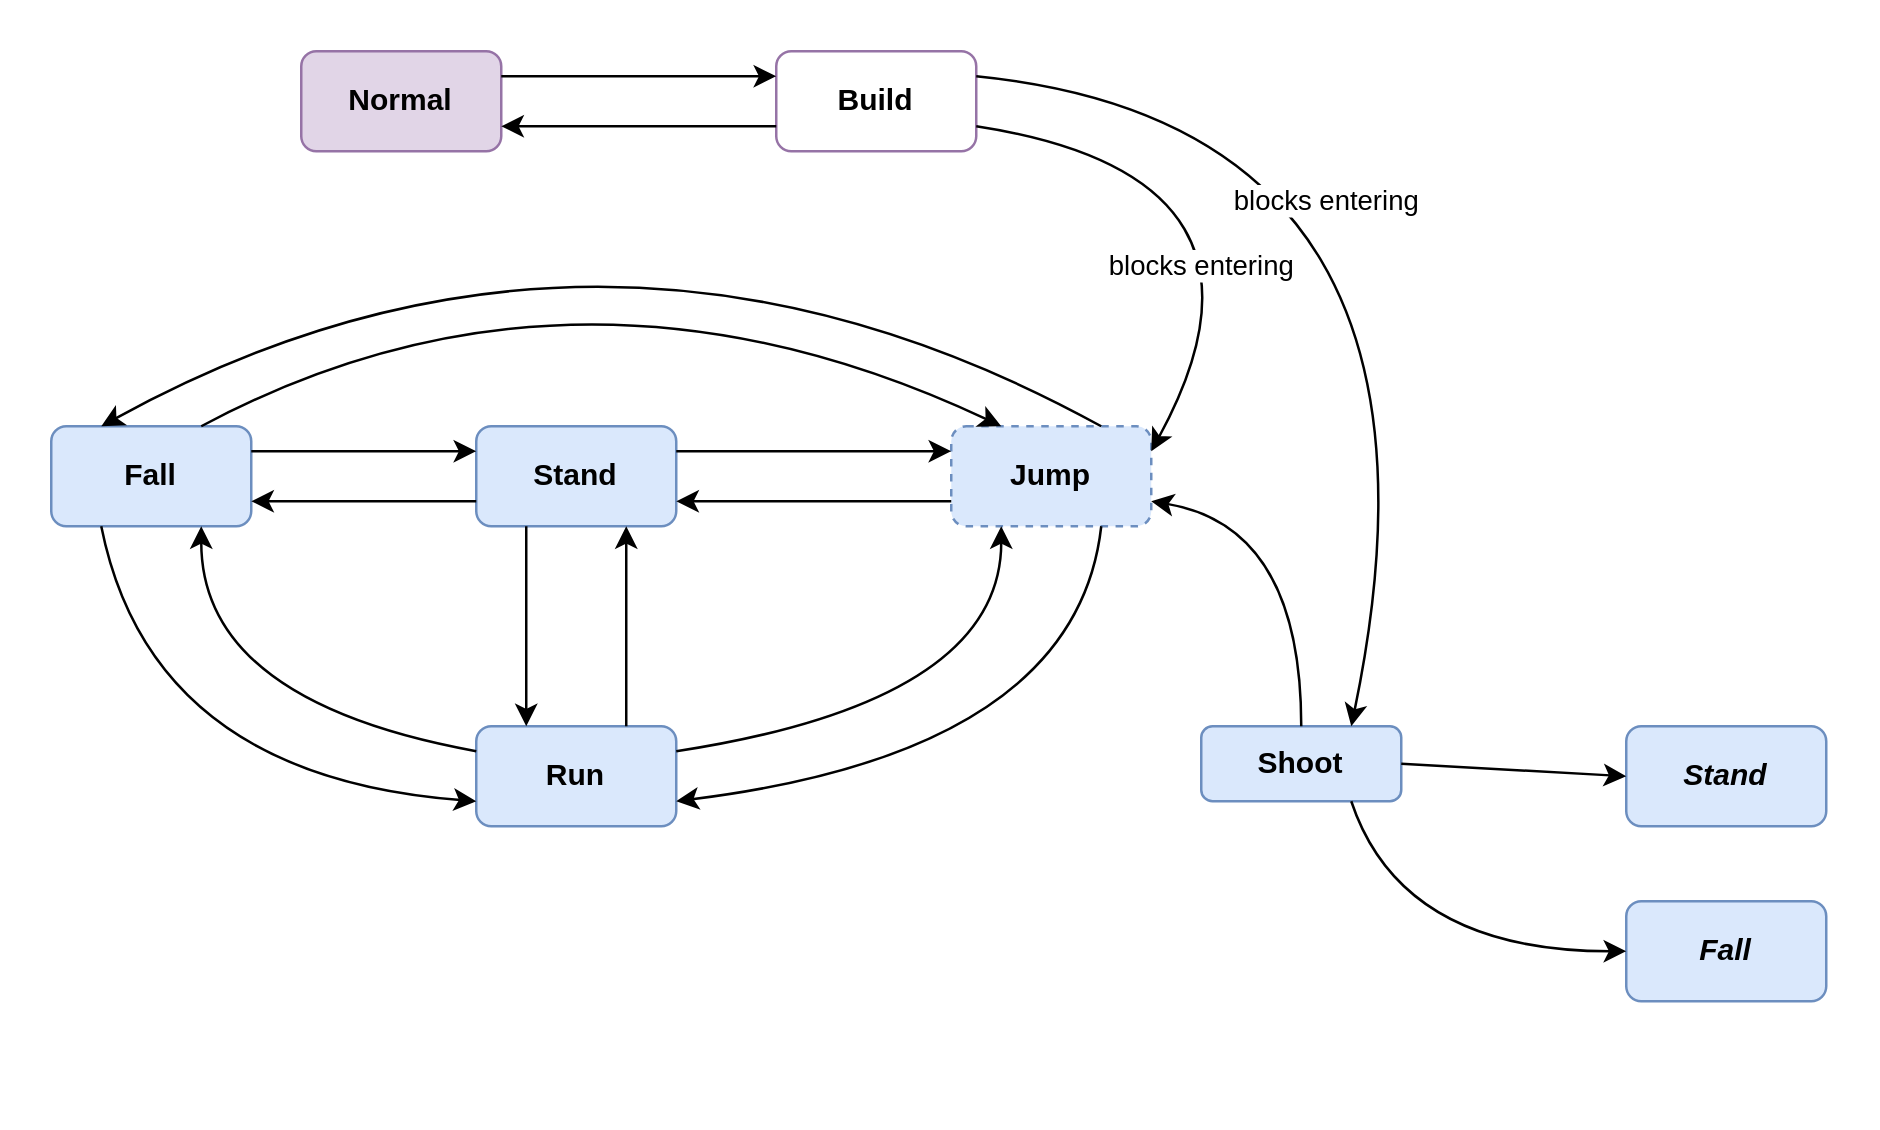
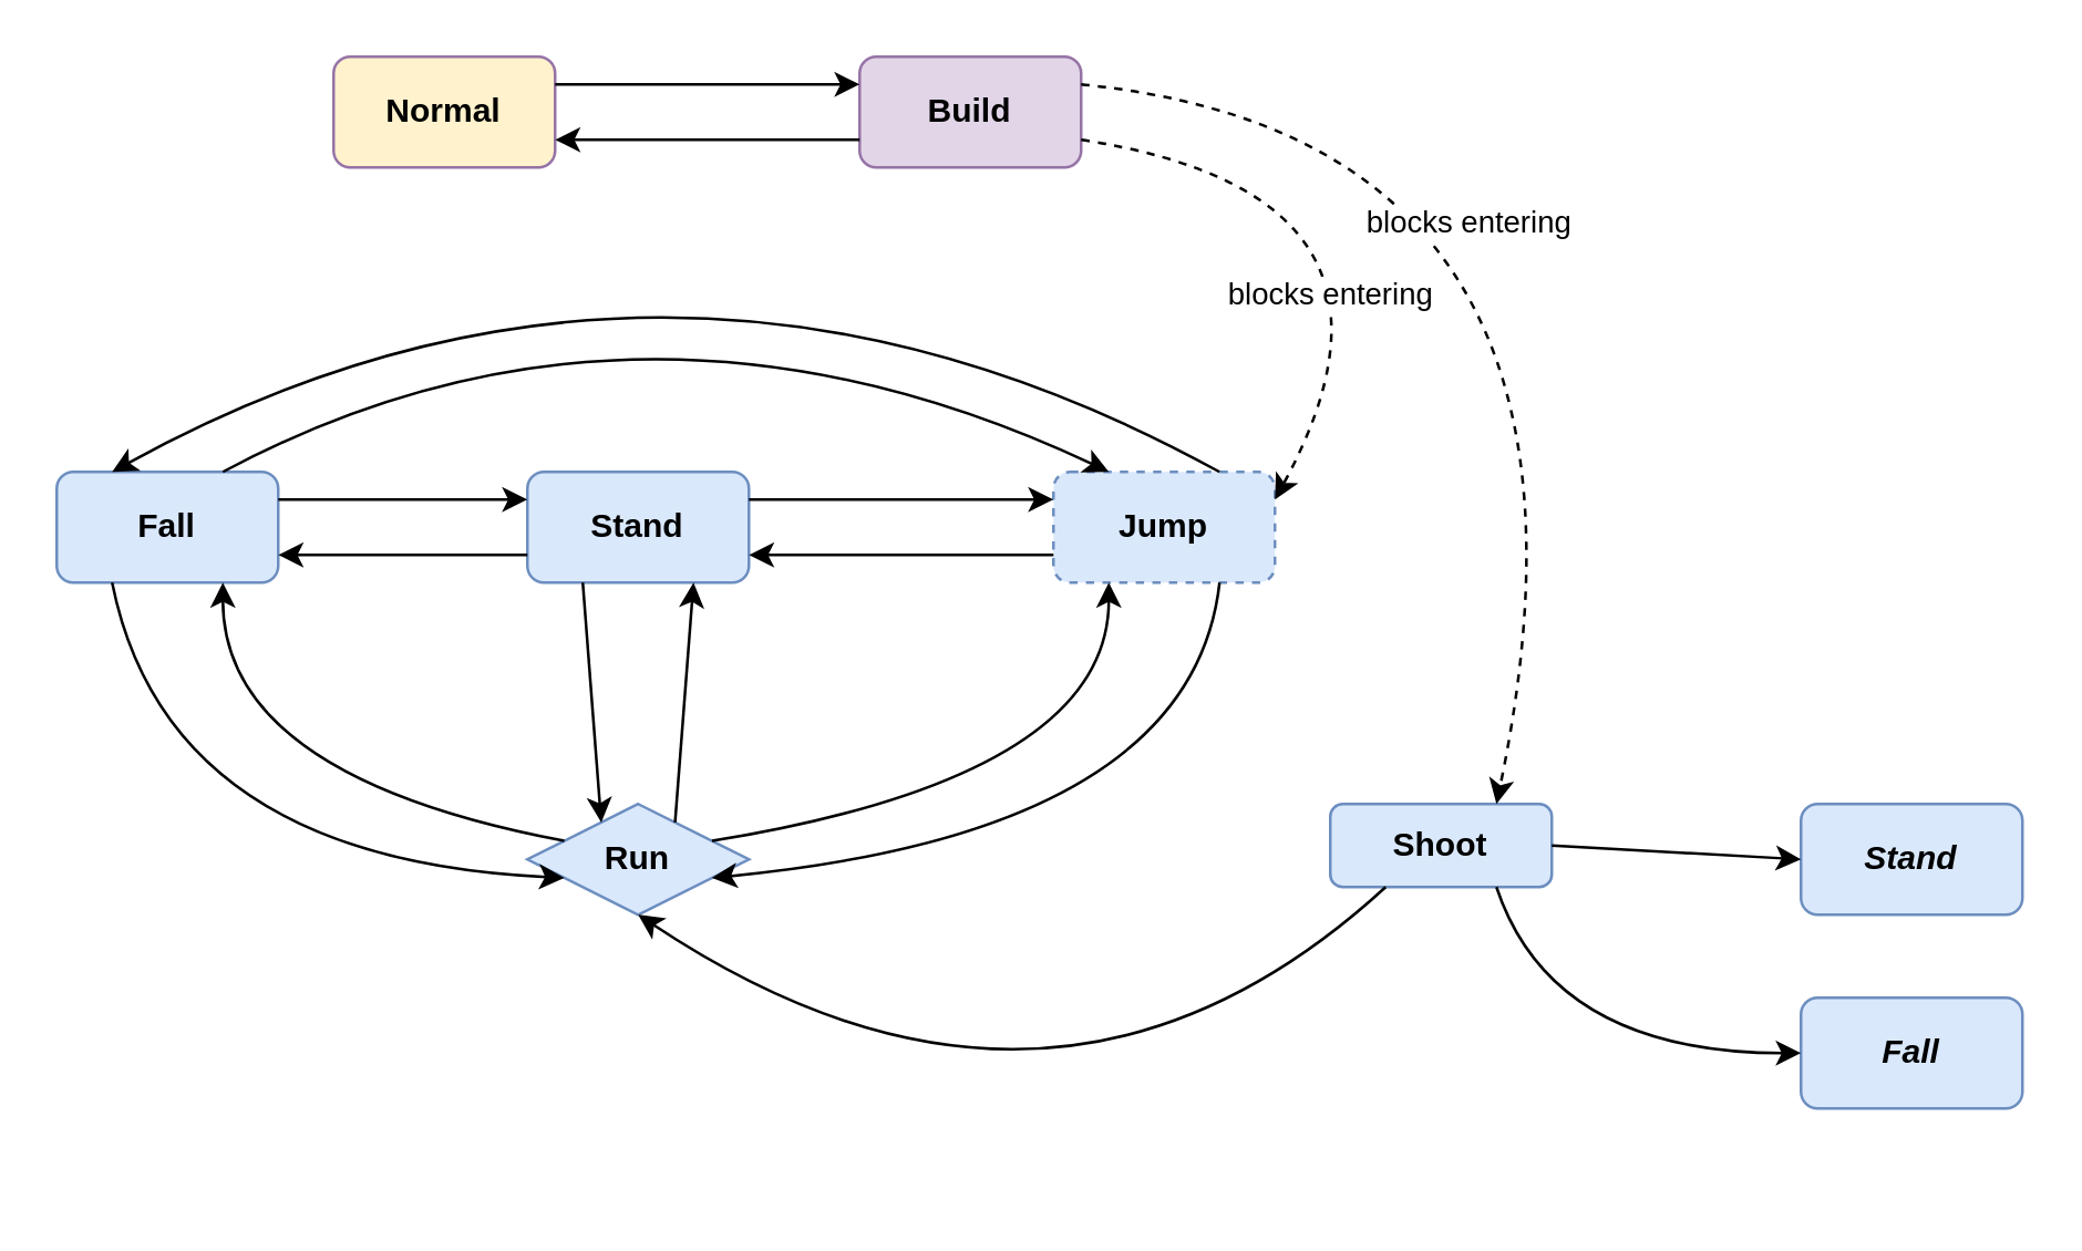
  <mxCell id="0" />
  <mxCell id="1" parent="0" />
  <mxCell id="2" value="&lt;b&gt;Stand&lt;/b&gt;" style="rounded=1;whiteSpace=wrap;html=1;fillColor=#dae8fc;strokeColor=#6c8ebf;" vertex="1" parent="1"><mxGeometry x="190" y="170" width="80" height="40" as="geometry" /></mxCell>
  <mxCell id="3" value="&lt;b&gt;Jump&lt;/b&gt;" style="rounded=1;whiteSpace=wrap;html=1;fillColor=#dae8fc;strokeColor=#6c8ebf;dashed=1;" vertex="1" parent="1"><mxGeometry x="380" y="170" width="80" height="40" as="geometry" /></mxCell>
  <mxCell id="4" value="" style="endArrow=classic;html=1;exitX=1;exitY=0.25;exitDx=0;exitDy=0;entryX=0;entryY=0.25;entryDx=0;entryDy=0;curved=1;" edge="1" parent="1" source="2" target="3"><mxGeometry width="50" height="50" relative="1" as="geometry"><mxPoint x="280" y="-20" as="sourcePoint" /><mxPoint x="330" y="-70" as="targetPoint" /></mxGeometry></mxCell>
- <mxCell id="5" value="&lt;b&gt;Run&lt;/b&gt;" style="rounded=1;whiteSpace=wrap;html=1;fillColor=#dae8fc;strokeColor=#6c8ebf;" vertex="1" parent="1"><mxGeometry x="190" y="290" width="80" height="40" as="geometry" /></mxCell>
+ <mxCell id="5" value="&lt;b&gt;Run&lt;/b&gt;" style="rhombus;whiteSpace=wrap;html=1;fillColor=#dae8fc;strokeColor=#6c8ebf;" vertex="1" parent="1"><mxGeometry x="190" y="290" width="80" height="40" as="geometry" /></mxCell>
  <mxCell id="6" value="&lt;b&gt;Fall&lt;/b&gt;" style="rounded=1;whiteSpace=wrap;html=1;fillColor=#dae8fc;strokeColor=#6c8ebf;" vertex="1" parent="1"><mxGeometry x="20" y="170" width="80" height="40" as="geometry" /></mxCell>
  <mxCell id="7" value="" style="endArrow=classic;html=1;exitX=0.25;exitY=1;exitDx=0;exitDy=0;entryX=0.25;entryY=0;entryDx=0;entryDy=0;curved=1;" edge="1" parent="1" source="2" target="5"><mxGeometry width="50" height="50" relative="1" as="geometry"><mxPoint x="280" y="200" as="sourcePoint" /><mxPoint x="390" y="200" as="targetPoint" /></mxGeometry></mxCell>
  <mxCell id="8" value="" style="endArrow=classic;html=1;exitX=0.75;exitY=1;exitDx=0;exitDy=0;entryX=1;entryY=0.75;entryDx=0;entryDy=0;curved=1;" edge="1" parent="1" source="3" target="5"><mxGeometry width="50" height="50" relative="1" as="geometry"><mxPoint x="280" y="200" as="sourcePoint" /><mxPoint x="390" y="200" as="targetPoint" /><Array as="points"><mxPoint x="430" y="300" /></Array></mxGeometry></mxCell>
  <mxCell id="9" value="" style="endArrow=classic;html=1;exitX=0;exitY=0.75;exitDx=0;exitDy=0;entryX=1;entryY=0.75;entryDx=0;entryDy=0;curved=1;" edge="1" parent="1" source="2" target="6"><mxGeometry width="50" height="50" relative="1" as="geometry"><mxPoint x="240" y="220" as="sourcePoint" /><mxPoint x="240" y="300" as="targetPoint" /></mxGeometry></mxCell>
  <mxCell id="10" value="" style="endArrow=classic;html=1;exitX=0;exitY=0.25;exitDx=0;exitDy=0;entryX=0.75;entryY=1;entryDx=0;entryDy=0;curved=1;" edge="1" parent="1" source="5" target="6"><mxGeometry width="50" height="50" relative="1" as="geometry"><mxPoint x="200" y="200" as="sourcePoint" /><mxPoint x="110" y="200" as="targetPoint" /><Array as="points"><mxPoint x="80" y="280" /></Array></mxGeometry></mxCell>
  <mxCell id="11" value="" style="endArrow=classic;html=1;exitX=0.75;exitY=0;exitDx=0;exitDy=0;entryX=0.25;entryY=0;entryDx=0;entryDy=0;curved=1;" edge="1" parent="1" source="3" target="6"><mxGeometry width="50" height="50" relative="1" as="geometry"><mxPoint x="200" y="320" as="sourcePoint" /><mxPoint x="110" y="220" as="targetPoint" /><Array as="points"><mxPoint x="240" y="60" /></Array></mxGeometry></mxCell>
  <mxCell id="12" value="" style="endArrow=classic;html=1;exitX=0;exitY=0.75;exitDx=0;exitDy=0;entryX=1;entryY=0.75;entryDx=0;entryDy=0;curved=1;" edge="1" parent="1" source="3" target="2"><mxGeometry width="50" height="50" relative="1" as="geometry"><mxPoint x="280" y="190" as="sourcePoint" /><mxPoint x="390" y="190" as="targetPoint" /></mxGeometry></mxCell>
  <mxCell id="13" value="" style="endArrow=classic;html=1;exitX=0.75;exitY=0;exitDx=0;exitDy=0;entryX=0.75;entryY=1;entryDx=0;entryDy=0;curved=1;" edge="1" parent="1" source="5" target="2"><mxGeometry width="50" height="50" relative="1" as="geometry"><mxPoint x="390" y="210" as="sourcePoint" /><mxPoint x="280" y="210" as="targetPoint" /></mxGeometry></mxCell>
  <mxCell id="14" value="" style="endArrow=classic;html=1;exitX=0.25;exitY=1;exitDx=0;exitDy=0;entryX=0;entryY=0.75;entryDx=0;entryDy=0;curved=1;" edge="1" parent="1" source="6" target="5"><mxGeometry width="50" height="50" relative="1" as="geometry"><mxPoint x="200" y="320" as="sourcePoint" /><mxPoint x="70" y="220" as="targetPoint" /><Array as="points"><mxPoint x="60" y="310" /></Array></mxGeometry></mxCell>
  <mxCell id="15" value="" style="endArrow=classic;html=1;exitX=1;exitY=0.25;exitDx=0;exitDy=0;entryX=0.25;entryY=1;entryDx=0;entryDy=0;curved=1;" edge="1" parent="1" source="5" target="3"><mxGeometry width="50" height="50" relative="1" as="geometry"><mxPoint x="430" y="220" as="sourcePoint" /><mxPoint x="280" y="310" as="targetPoint" /><Array as="points"><mxPoint x="400" y="280" /></Array></mxGeometry></mxCell>
  <mxCell id="16" value="" style="endArrow=classic;html=1;exitX=1;exitY=0.25;exitDx=0;exitDy=0;curved=1;entryX=0;entryY=0.25;entryDx=0;entryDy=0;" edge="1" parent="1" source="6" target="2"><mxGeometry width="50" height="50" relative="1" as="geometry"><mxPoint x="200" y="190" as="sourcePoint" /><mxPoint x="170" y="170" as="targetPoint" /></mxGeometry></mxCell>
  <mxCell id="17" value="" style="endArrow=classic;html=1;exitX=0.75;exitY=0;exitDx=0;exitDy=0;entryX=0.25;entryY=0;entryDx=0;entryDy=0;curved=1;" edge="1" parent="1" source="6" target="3"><mxGeometry width="50" height="50" relative="1" as="geometry"><mxPoint x="430" y="180" as="sourcePoint" /><mxPoint x="50" y="180" as="targetPoint" /><Array as="points"><mxPoint x="230" y="90" /></Array></mxGeometry></mxCell>
  <mxCell id="18" value="&lt;b&gt;Shoot&lt;/b&gt;" style="rounded=1;whiteSpace=wrap;html=1;fillColor=#dae8fc;strokeColor=#6c8ebf;" vertex="1" parent="1"><mxGeometry x="480" y="290" width="80" height="30" as="geometry" /></mxCell>
- <mxCell id="19" value="&lt;b&gt;Build&lt;/b&gt;" style="rounded=1;whiteSpace=wrap;html=1;fillColor=#ffffff;strokeColor=#9673a6;" vertex="1" parent="1"><mxGeometry x="310" y="20" width="80" height="40" as="geometry" /></mxCell>
- <mxCell id="20" value="&lt;b&gt;Normal&lt;/b&gt;" style="rounded=1;whiteSpace=wrap;html=1;fillColor=#e1d5e7;strokeColor=#9673a6;" vertex="1" parent="1"><mxGeometry x="120" y="20" width="80" height="40" as="geometry" /></mxCell>
+ <mxCell id="19" value="&lt;b&gt;Build&lt;/b&gt;" style="rounded=1;whiteSpace=wrap;html=1;fillColor=#e1d5e7;strokeColor=#9673a6;" vertex="1" parent="1"><mxGeometry x="310" y="20" width="80" height="40" as="geometry" /></mxCell>
+ <mxCell id="20" value="&lt;b&gt;Normal&lt;/b&gt;" style="rounded=1;whiteSpace=wrap;html=1;fillColor=#fff2cc;strokeColor=#9673a6;" vertex="1" parent="1"><mxGeometry x="120" y="20" width="80" height="40" as="geometry" /></mxCell>
  <mxCell id="21" value="" style="endArrow=classic;html=1;exitX=0;exitY=0.75;exitDx=0;exitDy=0;entryX=1;entryY=0.75;entryDx=0;entryDy=0;curved=1;" edge="1" parent="1" source="19" target="20"><mxGeometry width="50" height="50" relative="1" as="geometry"><mxPoint x="280" y="50" as="sourcePoint" /><mxPoint x="390" y="50" as="targetPoint" /><Array as="points" /></mxGeometry></mxCell>
- <mxCell id="22" value="" style="endArrow=classic;html=1;exitX=1;exitY=0.75;exitDx=0;exitDy=0;curved=1;entryX=1;entryY=0.25;entryDx=0;entryDy=0;" edge="1" parent="1" source="19" target="3"><mxGeometry width="50" height="50" relative="1" as="geometry"><mxPoint x="280" y="60" as="sourcePoint" /><mxPoint x="520" y="190" as="targetPoint" /><Array as="points"><mxPoint x="520" y="70" /></Array></mxGeometry></mxCell>
+ <mxCell id="22" value="" style="endArrow=classic;html=1;exitX=1;exitY=0.75;exitDx=0;exitDy=0;curved=1;entryX=1;entryY=0.25;entryDx=0;entryDy=0;dashed=1;" edge="1" parent="1" source="19" target="3"><mxGeometry width="50" height="50" relative="1" as="geometry"><mxPoint x="280" y="60" as="sourcePoint" /><mxPoint x="520" y="190" as="targetPoint" /><Array as="points"><mxPoint x="520" y="70" /></Array></mxGeometry></mxCell>
  <mxCell id="23" value="blocks entering" style="edgeLabel;html=1;align=center;verticalAlign=middle;resizable=0;points=[];" vertex="1" connectable="0" parent="22"><mxGeometry x="-0.47" y="-39" relative="1" as="geometry"><mxPoint x="28" y="7" as="offset" /></mxGeometry></mxCell>
- <mxCell id="24" value="" style="endArrow=classic;html=1;exitX=0.5;exitY=0;exitDx=0;exitDy=0;entryX=1;entryY=0.75;entryDx=0;entryDy=0;curved=1;" edge="1" parent="1" source="18" target="3"><mxGeometry width="50" height="50" relative="1" as="geometry"><mxPoint x="390" y="210" as="sourcePoint" /><mxPoint x="280" y="210" as="targetPoint" /><Array as="points"><mxPoint x="520" y="210" /></Array></mxGeometry></mxCell>
+ <mxCell id="25" value="" style="endArrow=classic;html=1;exitX=0.25;exitY=1;exitDx=0;exitDy=0;entryX=0.5;entryY=1;entryDx=0;entryDy=0;curved=1;" edge="1" parent="1" source="18" target="5"><mxGeometry width="50" height="50" relative="1" as="geometry"><mxPoint x="530" y="300" as="sourcePoint" /><mxPoint x="470" y="220" as="targetPoint" /><Array as="points"><mxPoint x="380" y="430" /></Array></mxGeometry></mxCell>
  <mxCell id="26" value="&lt;b&gt;&lt;i&gt;Stand&lt;/i&gt;&lt;/b&gt;" style="rounded=1;whiteSpace=wrap;html=1;fillColor=#dae8fc;strokeColor=#6c8ebf;" vertex="1" parent="1"><mxGeometry x="650" y="290" width="80" height="40" as="geometry" /></mxCell>
  <mxCell id="27" value="" style="endArrow=classic;html=1;exitX=1;exitY=0.5;exitDx=0;exitDy=0;entryX=0;entryY=0.5;entryDx=0;entryDy=0;curved=1;" edge="1" parent="1" source="18" target="26"><mxGeometry width="50" height="50" relative="1" as="geometry"><mxPoint x="280" y="190" as="sourcePoint" /><mxPoint x="390" y="190" as="targetPoint" /></mxGeometry></mxCell>
  <mxCell id="28" value="" style="endArrow=classic;html=1;exitX=1;exitY=0.25;exitDx=0;exitDy=0;entryX=0;entryY=0.25;entryDx=0;entryDy=0;curved=1;" edge="1" parent="1" source="20" target="19"><mxGeometry width="50" height="50" relative="1" as="geometry"><mxPoint x="390" y="60" as="sourcePoint" /><mxPoint x="110" y="60" as="targetPoint" /><Array as="points" /></mxGeometry></mxCell>
- <mxCell id="29" value="" style="endArrow=classic;html=1;exitX=1;exitY=0.25;exitDx=0;exitDy=0;curved=1;entryX=0.75;entryY=0;entryDx=0;entryDy=0;" edge="1" parent="1" source="19" target="18"><mxGeometry width="50" height="50" relative="1" as="geometry"><mxPoint x="400" y="60" as="sourcePoint" /><mxPoint x="470" y="190" as="targetPoint" /><Array as="points"><mxPoint x="590" y="50" /></Array></mxGeometry></mxCell>
+ <mxCell id="29" value="" style="endArrow=classic;html=1;exitX=1;exitY=0.25;exitDx=0;exitDy=0;curved=1;entryX=0.75;entryY=0;entryDx=0;entryDy=0;dashed=1;" edge="1" parent="1" source="19" target="18"><mxGeometry width="50" height="50" relative="1" as="geometry"><mxPoint x="400" y="60" as="sourcePoint" /><mxPoint x="470" y="190" as="targetPoint" /><Array as="points"><mxPoint x="590" y="50" /></Array></mxGeometry></mxCell>
  <mxCell id="30" value="blocks entering" style="edgeLabel;html=1;align=center;verticalAlign=middle;resizable=0;points=[];" vertex="1" connectable="0" parent="29"><mxGeometry x="-0.47" y="-39" relative="1" as="geometry"><mxPoint x="26" y="-1" as="offset" /></mxGeometry></mxCell>
  <mxCell id="31" value="&lt;b&gt;&lt;i&gt;Fall&lt;/i&gt;&lt;/b&gt;" style="rounded=1;whiteSpace=wrap;html=1;fillColor=#dae8fc;strokeColor=#6c8ebf;" vertex="1" parent="1"><mxGeometry x="650" y="360" width="80" height="40" as="geometry" /></mxCell>
  <mxCell id="32" value="" style="endArrow=classic;html=1;exitX=0.75;exitY=1;exitDx=0;exitDy=0;entryX=0;entryY=0.5;entryDx=0;entryDy=0;curved=1;" edge="1" parent="1" source="18" target="31"><mxGeometry width="50" height="50" relative="1" as="geometry"><mxPoint x="570" y="320" as="sourcePoint" /><mxPoint x="660" y="320" as="targetPoint" /><Array as="points"><mxPoint x="560" y="380" /></Array></mxGeometry></mxCell>
